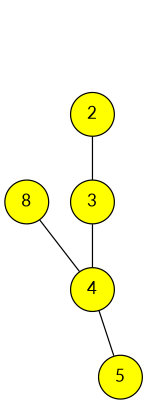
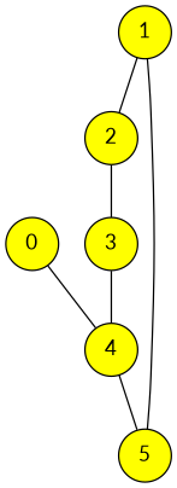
  graph {
    fontname=Lato
    node [fillcolor=yellow fontname=Lato shape=circle style=filled]
    edge [fontname=Lato]
-   0 [label=8]
+   0
    4
    5
+   1
    2
    3
    0 -- 4
    4 -- 5
+   1 -- 5
+   1 -- 2
    2 -- 3
    3 -- 4
  }
